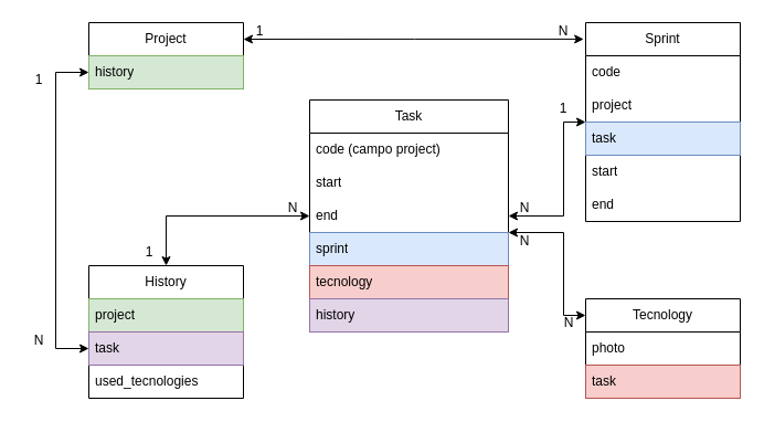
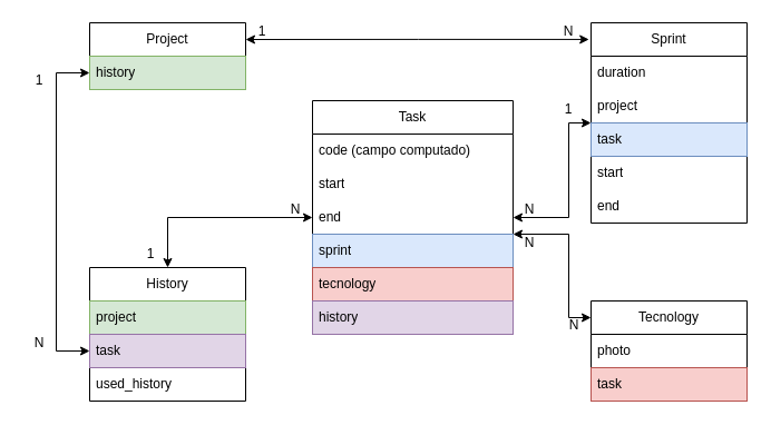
  <mxCell id="0" />
  <mxCell id="1" parent="0" />
  <mxCell id="2" value="Task" style="swimlane;fontStyle=0;childLayout=stackLayout;horizontal=1;startSize=30;horizontalStack=0;resizeParent=1;resizeParentMax=0;resizeLast=0;collapsible=1;marginBottom=0;whiteSpace=wrap;html=1;" vertex="1" parent="1"><mxGeometry x="280" y="90" width="180" height="210" as="geometry" /></mxCell>
- <mxCell id="3" value="code (campo project)" style="text;strokeColor=none;fillColor=none;align=left;verticalAlign=middle;spacingLeft=4;spacingRight=4;overflow=hidden;points=[[0,0.5],[1,0.5]];portConstraint=eastwest;rotatable=0;whiteSpace=wrap;html=1;" vertex="1" parent="2"><mxGeometry y="30" width="180" height="30" as="geometry" /></mxCell>
+ <mxCell id="3" value="code (campo computado)" style="text;strokeColor=none;fillColor=none;align=left;verticalAlign=middle;spacingLeft=4;spacingRight=4;overflow=hidden;points=[[0,0.5],[1,0.5]];portConstraint=eastwest;rotatable=0;whiteSpace=wrap;html=1;" vertex="1" parent="2"><mxGeometry y="30" width="180" height="30" as="geometry" /></mxCell>
  <mxCell id="4" value="start" style="text;strokeColor=none;fillColor=none;align=left;verticalAlign=middle;spacingLeft=4;spacingRight=4;overflow=hidden;points=[[0,0.5],[1,0.5]];portConstraint=eastwest;rotatable=0;whiteSpace=wrap;html=1;" vertex="1" parent="2"><mxGeometry y="60" width="180" height="30" as="geometry" /></mxCell>
  <mxCell id="5" value="end" style="text;strokeColor=none;fillColor=none;align=left;verticalAlign=middle;spacingLeft=4;spacingRight=4;overflow=hidden;points=[[0,0.5],[1,0.5]];portConstraint=eastwest;rotatable=0;whiteSpace=wrap;html=1;" vertex="1" parent="2"><mxGeometry y="90" width="180" height="30" as="geometry" /></mxCell>
  <mxCell id="6" value="sprint" style="text;strokeColor=#6c8ebf;fillColor=#dae8fc;align=left;verticalAlign=middle;spacingLeft=4;spacingRight=4;overflow=hidden;points=[[0,0.5],[1,0.5]];portConstraint=eastwest;rotatable=0;whiteSpace=wrap;html=1;" vertex="1" parent="2"><mxGeometry y="120" width="180" height="30" as="geometry" /></mxCell>
  <mxCell id="7" value="tecnology" style="text;strokeColor=#b85450;fillColor=#f8cecc;align=left;verticalAlign=middle;spacingLeft=4;spacingRight=4;overflow=hidden;points=[[0,0.5],[1,0.5]];portConstraint=eastwest;rotatable=0;whiteSpace=wrap;html=1;" vertex="1" parent="2"><mxGeometry y="150" width="180" height="30" as="geometry" /></mxCell>
  <mxCell id="8" value="history" style="text;strokeColor=#9673a6;fillColor=#e1d5e7;align=left;verticalAlign=middle;spacingLeft=4;spacingRight=4;overflow=hidden;points=[[0,0.5],[1,0.5]];portConstraint=eastwest;rotatable=0;whiteSpace=wrap;html=1;" vertex="1" parent="2"><mxGeometry y="180" width="180" height="30" as="geometry" /></mxCell>
  <mxCell id="9" style="edgeStyle=orthogonalEdgeStyle;rounded=0;orthogonalLoop=1;jettySize=auto;html=1;entryX=1;entryY=0.25;entryDx=0;entryDy=0;exitX=-0.013;exitY=0.083;exitDx=0;exitDy=0;exitPerimeter=0;startArrow=classic;" edge="1" parent="1" source="11" target="20"><mxGeometry relative="1" as="geometry" /></mxCell>
  <mxCell id="10" style="edgeStyle=orthogonalEdgeStyle;rounded=0;orthogonalLoop=1;jettySize=auto;html=1;exitX=1;exitY=0.5;exitDx=0;exitDy=0;startArrow=classic;" edge="1" parent="1" source="2" target="11"><mxGeometry relative="1" as="geometry"><Array as="points"><mxPoint x="510" y="195" /><mxPoint x="510" y="110" /></Array></mxGeometry></mxCell>
  <mxCell id="11" value="Sprint" style="swimlane;fontStyle=0;childLayout=stackLayout;horizontal=1;startSize=30;horizontalStack=0;resizeParent=1;resizeParentMax=0;resizeLast=0;collapsible=1;marginBottom=0;whiteSpace=wrap;html=1;" vertex="1" parent="1"><mxGeometry x="530" y="20" width="140" height="180" as="geometry" /></mxCell>
- <mxCell id="12" value="code" style="text;strokeColor=none;fillColor=none;align=left;verticalAlign=middle;spacingLeft=4;spacingRight=4;overflow=hidden;points=[[0,0.5],[1,0.5]];portConstraint=eastwest;rotatable=0;whiteSpace=wrap;html=1;" vertex="1" parent="11"><mxGeometry y="30" width="140" height="30" as="geometry" /></mxCell>
+ <mxCell id="12" value="duration" style="text;strokeColor=none;fillColor=none;align=left;verticalAlign=middle;spacingLeft=4;spacingRight=4;overflow=hidden;points=[[0,0.5],[1,0.5]];portConstraint=eastwest;rotatable=0;whiteSpace=wrap;html=1;" vertex="1" parent="11"><mxGeometry y="30" width="140" height="30" as="geometry" /></mxCell>
  <mxCell id="13" value="project" style="text;strokeColor=none;fillColor=none;align=left;verticalAlign=middle;spacingLeft=4;spacingRight=4;overflow=hidden;points=[[0,0.5],[1,0.5]];portConstraint=eastwest;rotatable=0;whiteSpace=wrap;html=1;" vertex="1" parent="11"><mxGeometry y="60" width="140" height="30" as="geometry" /></mxCell>
  <mxCell id="14" value="task" style="text;strokeColor=#6c8ebf;fillColor=#dae8fc;align=left;verticalAlign=middle;spacingLeft=4;spacingRight=4;overflow=hidden;points=[[0,0.5],[1,0.5]];portConstraint=eastwest;rotatable=0;whiteSpace=wrap;html=1;" vertex="1" parent="11"><mxGeometry y="90" width="140" height="30" as="geometry" /></mxCell>
  <mxCell id="15" value="start" style="text;strokeColor=none;fillColor=none;align=left;verticalAlign=middle;spacingLeft=4;spacingRight=4;overflow=hidden;points=[[0,0.5],[1,0.5]];portConstraint=eastwest;rotatable=0;whiteSpace=wrap;html=1;" vertex="1" parent="11"><mxGeometry y="120" width="140" height="30" as="geometry" /></mxCell>
  <mxCell id="16" value="end" style="text;strokeColor=none;fillColor=none;align=left;verticalAlign=middle;spacingLeft=4;spacingRight=4;overflow=hidden;points=[[0,0.5],[1,0.5]];portConstraint=eastwest;rotatable=0;whiteSpace=wrap;html=1;" vertex="1" parent="11"><mxGeometry y="150" width="140" height="30" as="geometry" /></mxCell>
  <mxCell id="17" value="Tecnology" style="swimlane;fontStyle=0;childLayout=stackLayout;horizontal=1;startSize=30;horizontalStack=0;resizeParent=1;resizeParentMax=0;resizeLast=0;collapsible=1;marginBottom=0;whiteSpace=wrap;html=1;" vertex="1" parent="1"><mxGeometry x="530" y="270" width="140" height="90" as="geometry" /></mxCell>
  <mxCell id="18" value="photo" style="text;strokeColor=none;fillColor=none;align=left;verticalAlign=middle;spacingLeft=4;spacingRight=4;overflow=hidden;points=[[0,0.5],[1,0.5]];portConstraint=eastwest;rotatable=0;whiteSpace=wrap;html=1;" vertex="1" parent="17"><mxGeometry y="30" width="140" height="30" as="geometry" /></mxCell>
  <mxCell id="19" value="task" style="text;strokeColor=#b85450;fillColor=#f8cecc;align=left;verticalAlign=middle;spacingLeft=4;spacingRight=4;overflow=hidden;points=[[0,0.5],[1,0.5]];portConstraint=eastwest;rotatable=0;whiteSpace=wrap;html=1;" vertex="1" parent="17"><mxGeometry y="60" width="140" height="30" as="geometry" /></mxCell>
  <mxCell id="20" value="Project" style="swimlane;fontStyle=0;childLayout=stackLayout;horizontal=1;startSize=30;horizontalStack=0;resizeParent=1;resizeParentMax=0;resizeLast=0;collapsible=1;marginBottom=0;whiteSpace=wrap;html=1;" vertex="1" parent="1"><mxGeometry x="80" y="20" width="140" height="60" as="geometry" /></mxCell>
  <mxCell id="21" value="history" style="text;strokeColor=#82b366;fillColor=#d5e8d4;align=left;verticalAlign=middle;spacingLeft=4;spacingRight=4;overflow=hidden;points=[[0,0.5],[1,0.5]];portConstraint=eastwest;rotatable=0;whiteSpace=wrap;html=1;" vertex="1" parent="20"><mxGeometry y="30" width="140" height="30" as="geometry" /></mxCell>
  <mxCell id="22" value="History" style="swimlane;fontStyle=0;childLayout=stackLayout;horizontal=1;startSize=30;horizontalStack=0;resizeParent=1;resizeParentMax=0;resizeLast=0;collapsible=1;marginBottom=0;whiteSpace=wrap;html=1;" vertex="1" parent="1"><mxGeometry x="80" y="240" width="140" height="120" as="geometry" /></mxCell>
  <mxCell id="23" value="project" style="text;strokeColor=#82b366;fillColor=#d5e8d4;align=left;verticalAlign=middle;spacingLeft=4;spacingRight=4;overflow=hidden;points=[[0,0.5],[1,0.5]];portConstraint=eastwest;rotatable=0;whiteSpace=wrap;html=1;" vertex="1" parent="22"><mxGeometry y="30" width="140" height="30" as="geometry" /></mxCell>
  <mxCell id="24" value="task" style="text;strokeColor=#9673a6;fillColor=#e1d5e7;align=left;verticalAlign=middle;spacingLeft=4;spacingRight=4;overflow=hidden;points=[[0,0.5],[1,0.5]];portConstraint=eastwest;rotatable=0;whiteSpace=wrap;html=1;" vertex="1" parent="22"><mxGeometry y="60" width="140" height="30" as="geometry" /></mxCell>
- <mxCell id="25" value="used_tecnologies" style="text;strokeColor=none;fillColor=none;align=left;verticalAlign=middle;spacingLeft=4;spacingRight=4;overflow=hidden;points=[[0,0.5],[1,0.5]];portConstraint=eastwest;rotatable=0;whiteSpace=wrap;html=1;" vertex="1" parent="22"><mxGeometry y="90" width="140" height="30" as="geometry" /></mxCell>
+ <mxCell id="25" value="used_history" style="text;strokeColor=none;fillColor=none;align=left;verticalAlign=middle;spacingLeft=4;spacingRight=4;overflow=hidden;points=[[0,0.5],[1,0.5]];portConstraint=eastwest;rotatable=0;whiteSpace=wrap;html=1;" vertex="1" parent="22"><mxGeometry y="90" width="140" height="30" as="geometry" /></mxCell>
  <mxCell id="26" style="edgeStyle=orthogonalEdgeStyle;rounded=0;orthogonalLoop=1;jettySize=auto;html=1;startArrow=classic;" edge="1" parent="1" source="17"><mxGeometry relative="1" as="geometry"><mxPoint x="460" y="210" as="targetPoint" /><Array as="points"><mxPoint x="510" y="285" /><mxPoint x="510" y="210" /><mxPoint x="460" y="210" /></Array></mxGeometry></mxCell>
  <mxCell id="27" value="N" style="text;html=1;strokeColor=none;fillColor=none;align=center;verticalAlign=middle;whiteSpace=wrap;rounded=0;" vertex="1" parent="1"><mxGeometry x="495" y="20" width="30" height="16" as="geometry" /></mxCell>
  <mxCell id="28" value="1" style="text;html=1;strokeColor=none;fillColor=none;align=center;verticalAlign=middle;whiteSpace=wrap;rounded=0;" vertex="1" parent="1"><mxGeometry x="220" y="20" width="30" height="16" as="geometry" /></mxCell>
  <mxCell id="29" value="N" style="text;html=1;strokeColor=none;fillColor=none;align=center;verticalAlign=middle;whiteSpace=wrap;rounded=0;" vertex="1" parent="1"><mxGeometry x="20" y="300" width="30" height="16" as="geometry" /></mxCell>
  <mxCell id="30" value="1" style="text;html=1;strokeColor=none;fillColor=none;align=center;verticalAlign=middle;whiteSpace=wrap;rounded=0;" vertex="1" parent="1"><mxGeometry x="20" y="64" width="30" height="16" as="geometry" /></mxCell>
  <mxCell id="31" value="1" style="text;html=1;strokeColor=none;fillColor=none;align=center;verticalAlign=middle;whiteSpace=wrap;rounded=0;" vertex="1" parent="1"><mxGeometry x="120" y="220" width="30" height="16" as="geometry" /></mxCell>
  <mxCell id="32" value="N" style="text;html=1;strokeColor=none;fillColor=none;align=center;verticalAlign=middle;whiteSpace=wrap;rounded=0;" vertex="1" parent="1"><mxGeometry x="250" y="180" width="30" height="16" as="geometry" /></mxCell>
  <mxCell id="33" value="N" style="text;html=1;strokeColor=none;fillColor=none;align=center;verticalAlign=middle;whiteSpace=wrap;rounded=0;" vertex="1" parent="1"><mxGeometry x="500" y="284" width="30" height="16" as="geometry" /></mxCell>
  <mxCell id="34" value="N" style="text;html=1;strokeColor=none;fillColor=none;align=center;verticalAlign=middle;whiteSpace=wrap;rounded=0;" vertex="1" parent="1"><mxGeometry x="460" y="210" width="30" height="16" as="geometry" /></mxCell>
  <mxCell id="35" value="N" style="text;html=1;strokeColor=none;fillColor=none;align=center;verticalAlign=middle;whiteSpace=wrap;rounded=0;" vertex="1" parent="1"><mxGeometry x="460" y="180" width="30" height="16" as="geometry" /></mxCell>
  <mxCell id="36" value="1" style="text;html=1;strokeColor=none;fillColor=none;align=center;verticalAlign=middle;whiteSpace=wrap;rounded=0;" vertex="1" parent="1"><mxGeometry x="495" y="90" width="30" height="16" as="geometry" /></mxCell>
  <mxCell id="37" style="edgeStyle=orthogonalEdgeStyle;rounded=0;orthogonalLoop=1;jettySize=auto;html=1;strokeWidth=1;strokeColor=default;exitX=0;exitY=0.5;exitDx=0;exitDy=0;startArrow=classic;" edge="1" parent="1" source="5" target="22"><mxGeometry relative="1" as="geometry" /></mxCell>
  <mxCell id="38" style="edgeStyle=orthogonalEdgeStyle;rounded=0;orthogonalLoop=1;jettySize=auto;html=1;exitX=0;exitY=0.5;exitDx=0;exitDy=0;startArrow=classic;" edge="1" parent="1" source="24" target="21"><mxGeometry relative="1" as="geometry"><Array as="points"><mxPoint x="50" y="315" /><mxPoint x="50" y="65" /></Array></mxGeometry></mxCell>
